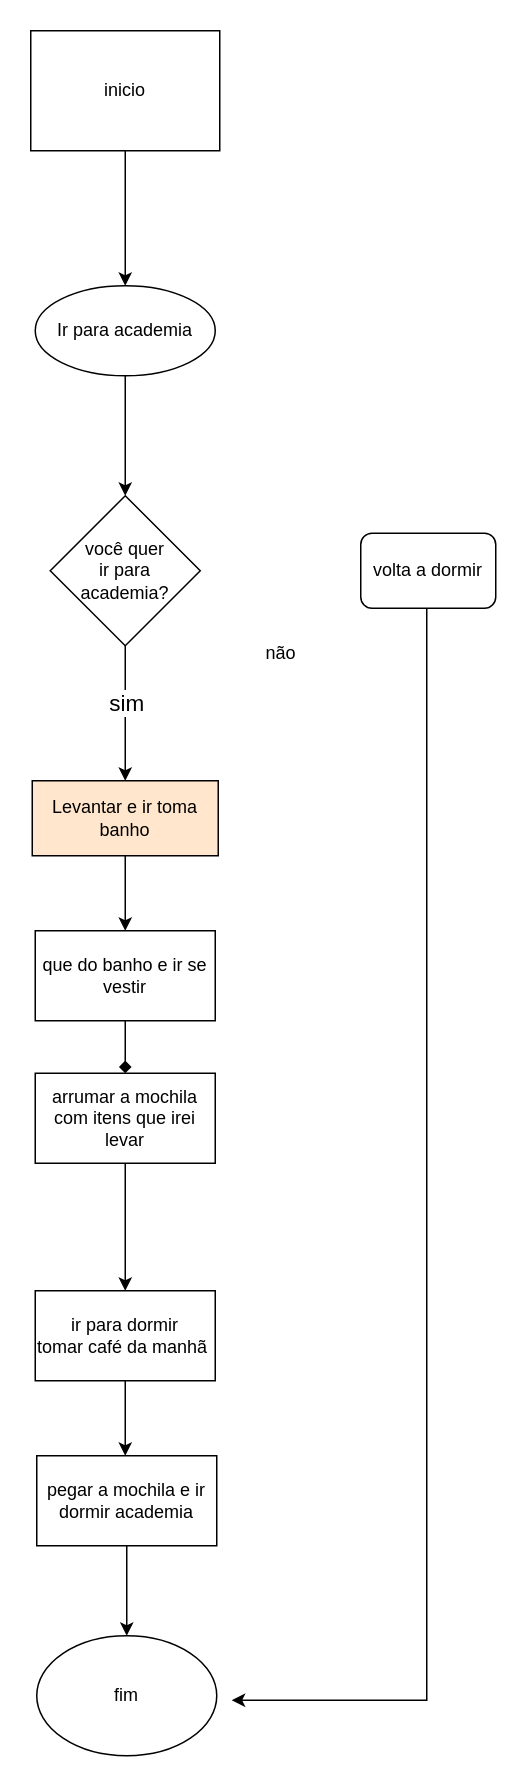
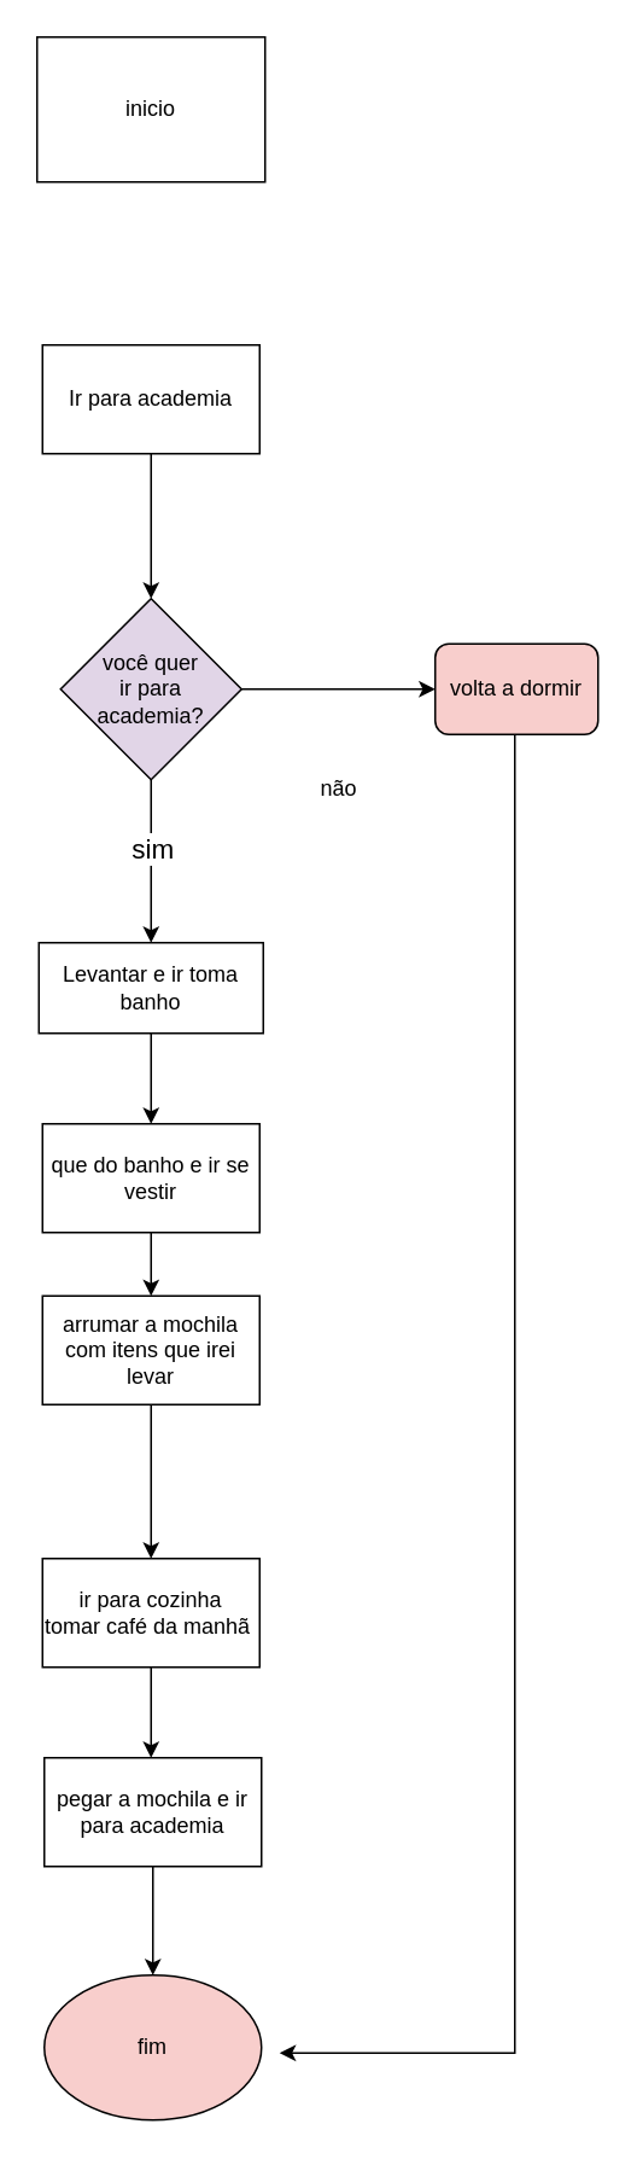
  <mxCell id="0" />
  <mxCell id="1" parent="0" />
  <mxCell id="2" style="edgeStyle=orthogonalEdgeStyle;rounded=0;orthogonalLoop=1;jettySize=auto;html=1;labelBackgroundColor=none;fontColor=default;" edge="1" parent="1"><mxGeometry relative="1" as="geometry"><mxPoint x="154" y="1133" as="targetPoint" /><mxPoint x="284" y="405" as="sourcePoint" /><Array as="points"><mxPoint x="284" y="1133" /></Array></mxGeometry></mxCell>
- <mxCell id="3" style="edgeStyle=orthogonalEdgeStyle;rounded=0;orthogonalLoop=1;jettySize=auto;html=1;entryX=0.5;entryY=0;entryDx=0;entryDy=0;labelBackgroundColor=none;fontColor=default;" edge="1" parent="1" source="4" target="6"><mxGeometry relative="1" as="geometry" /></mxCell>
  <mxCell id="4" value="inicio" style="whiteSpace=wrap;html=1;labelBackgroundColor=none;rounded=0;" vertex="1" parent="1"><mxGeometry x="20" y="20" width="126" height="80" as="geometry" /></mxCell>
  <mxCell id="5" style="edgeStyle=orthogonalEdgeStyle;rounded=0;orthogonalLoop=1;jettySize=auto;html=1;labelBackgroundColor=none;fontColor=default;" edge="1" parent="1" source="6"><mxGeometry relative="1" as="geometry"><mxPoint x="83" y="330" as="targetPoint" /></mxGeometry></mxCell>
- <mxCell id="6" value="Ir para academia" style="ellipse;whiteSpace=wrap;html=1;labelBackgroundColor=none;" vertex="1" parent="1"><mxGeometry x="23" y="190" width="120" height="60" as="geometry" /></mxCell>
+ <mxCell id="6" value="Ir para academia" style="rounded=0;whiteSpace=wrap;html=1;labelBackgroundColor=none;" vertex="1" parent="1"><mxGeometry x="23" y="190" width="120" height="60" as="geometry" /></mxCell>
  <mxCell id="7" style="edgeStyle=orthogonalEdgeStyle;rounded=0;orthogonalLoop=1;jettySize=auto;html=1;labelBackgroundColor=none;fontColor=default;" edge="1" parent="1" source="10"><mxGeometry relative="1" as="geometry"><mxPoint x="83" y="520" as="targetPoint" /><Array as="points"><mxPoint x="83" y="380" /></Array></mxGeometry></mxCell>
  <mxCell id="8" value="&lt;font style=&quot;font-size: 15px;&quot;&gt;sim&lt;/font&gt;" style="edgeLabel;html=1;align=center;verticalAlign=middle;resizable=0;points=[];labelBackgroundColor=default;" vertex="1" connectable="0" parent="7"><mxGeometry x="-0.181" relative="1" as="geometry"><mxPoint as="offset" /></mxGeometry></mxCell>
- <mxCell id="10" value="você quer &lt;br&gt;ir para &lt;br&gt;academia?" style="rhombus;whiteSpace=wrap;html=1;labelBackgroundColor=none;" vertex="1" parent="1"><mxGeometry x="33" y="330" width="100" height="100" as="geometry" /></mxCell>
+ <mxCell id="9" style="edgeStyle=orthogonalEdgeStyle;rounded=0;orthogonalLoop=1;jettySize=auto;html=1;" edge="1" parent="1" source="10" target="13"><mxGeometry relative="1" as="geometry" /></mxCell>
+ <mxCell id="10" value="você quer &lt;br&gt;ir para &lt;br&gt;academia?" style="rhombus;whiteSpace=wrap;html=1;labelBackgroundColor=none;fillColor=#e1d5e7;" vertex="1" parent="1"><mxGeometry x="33" y="330" width="100" height="100" as="geometry" /></mxCell>
  <mxCell id="11" style="edgeStyle=orthogonalEdgeStyle;rounded=0;orthogonalLoop=1;jettySize=auto;html=1;labelBackgroundColor=none;fontColor=default;" edge="1" parent="1" source="12"><mxGeometry relative="1" as="geometry"><mxPoint x="83" y="620" as="targetPoint" /></mxGeometry></mxCell>
- <mxCell id="12" value="&lt;p style=&quot;line-height:1.38;margin-top:0pt;margin-bottom:0pt;&quot; dir=&quot;ltr&quot;&gt;&lt;/p&gt;&lt;p style=&quot;line-height:1.38;margin-top:0pt;margin-bottom:0pt;&quot; dir=&quot;ltr&quot;&gt;&lt;/p&gt;&lt;p style=&quot;line-height:1.38;margin-top:0pt;margin-bottom:0pt;&quot; dir=&quot;ltr&quot;&gt;&lt;/p&gt;&lt;div&gt;&lt;/div&gt;&lt;span id=&quot;docs-internal-guid-9f0f1662-7fff-f04a-6785-770534e7af5a&quot;&gt;Levantar e ir toma banho&lt;br&gt;&lt;/span&gt;" style="rounded=0;whiteSpace=wrap;html=1;labelBackgroundColor=none;fillColor=#ffe6cc;" vertex="1" parent="1"><mxGeometry x="21" y="520" width="124" height="50" as="geometry" /></mxCell>
- <mxCell id="13" value="volta a dormir" style="rounded=1;whiteSpace=wrap;html=1;labelBackgroundColor=none;" vertex="1" parent="1"><mxGeometry x="240" y="355" width="90" height="50" as="geometry" /></mxCell>
- <mxCell id="14" style="edgeStyle=orthogonalEdgeStyle;rounded=0;orthogonalLoop=1;jettySize=auto;html=1;labelBackgroundColor=none;fontColor=default;endArrow=diamond;" edge="1" parent="1" source="15" target="17"><mxGeometry relative="1" as="geometry"><mxPoint x="83" y="740" as="targetPoint" /></mxGeometry></mxCell>
+ <mxCell id="12" value="&lt;p style=&quot;line-height:1.38;margin-top:0pt;margin-bottom:0pt;&quot; dir=&quot;ltr&quot;&gt;&lt;/p&gt;&lt;p style=&quot;line-height:1.38;margin-top:0pt;margin-bottom:0pt;&quot; dir=&quot;ltr&quot;&gt;&lt;/p&gt;&lt;p style=&quot;line-height:1.38;margin-top:0pt;margin-bottom:0pt;&quot; dir=&quot;ltr&quot;&gt;&lt;/p&gt;&lt;div&gt;&lt;/div&gt;&lt;span id=&quot;docs-internal-guid-9f0f1662-7fff-f04a-6785-770534e7af5a&quot;&gt;Levantar e ir toma banho&lt;br&gt;&lt;/span&gt;" style="rounded=0;whiteSpace=wrap;html=1;labelBackgroundColor=none;" vertex="1" parent="1"><mxGeometry x="21" y="520" width="124" height="50" as="geometry" /></mxCell>
+ <mxCell id="13" value="volta a dormir" style="rounded=1;whiteSpace=wrap;html=1;labelBackgroundColor=none;fillColor=#f8cecc;" vertex="1" parent="1"><mxGeometry x="240" y="355" width="90" height="50" as="geometry" /></mxCell>
+ <mxCell id="14" style="edgeStyle=orthogonalEdgeStyle;rounded=0;orthogonalLoop=1;jettySize=auto;html=1;labelBackgroundColor=none;fontColor=default;" edge="1" parent="1" source="15" target="17"><mxGeometry relative="1" as="geometry"><mxPoint x="83" y="740" as="targetPoint" /></mxGeometry></mxCell>
  <mxCell id="15" value="que do banho e ir se vestir" style="rounded=0;whiteSpace=wrap;html=1;labelBackgroundColor=none;" vertex="1" parent="1"><mxGeometry x="23" y="620" width="120" height="60" as="geometry" /></mxCell>
  <mxCell id="16" style="edgeStyle=orthogonalEdgeStyle;rounded=0;orthogonalLoop=1;jettySize=auto;html=1;labelBackgroundColor=none;fontColor=default;" edge="1" parent="1" source="17"><mxGeometry relative="1" as="geometry"><mxPoint x="83" y="860" as="targetPoint" /></mxGeometry></mxCell>
  <mxCell id="17" value="arrumar a mochila com itens que irei levar" style="rounded=0;whiteSpace=wrap;html=1;labelBackgroundColor=none;" vertex="1" parent="1"><mxGeometry x="23" y="715" width="120" height="60" as="geometry" /></mxCell>
  <mxCell id="18" style="edgeStyle=orthogonalEdgeStyle;rounded=0;orthogonalLoop=1;jettySize=auto;html=1;labelBackgroundColor=none;fontColor=default;" edge="1" parent="1" source="19"><mxGeometry relative="1" as="geometry"><mxPoint x="83" y="970" as="targetPoint" /></mxGeometry></mxCell>
- <mxCell id="19" value="&lt;font style=&quot;font-size: 12px;&quot;&gt;ir para dormir&lt;br&gt;tomar café da manhã&amp;nbsp;&lt;/font&gt;" style="rounded=0;whiteSpace=wrap;html=1;labelBackgroundColor=none;" vertex="1" parent="1"><mxGeometry x="23" y="860" width="120" height="60" as="geometry" /></mxCell>
+ <mxCell id="19" value="&lt;font style=&quot;font-size: 12px;&quot;&gt;ir para cozinha&lt;br&gt;tomar café da manhã&amp;nbsp;&lt;/font&gt;" style="rounded=0;whiteSpace=wrap;html=1;labelBackgroundColor=none;" vertex="1" parent="1"><mxGeometry x="23" y="860" width="120" height="60" as="geometry" /></mxCell>
  <mxCell id="20" style="edgeStyle=orthogonalEdgeStyle;rounded=0;orthogonalLoop=1;jettySize=auto;html=1;labelBackgroundColor=none;fontColor=default;" edge="1" parent="1" source="21"><mxGeometry relative="1" as="geometry"><mxPoint x="84" y="1090" as="targetPoint" /></mxGeometry></mxCell>
- <mxCell id="21" value="pegar a mochila e ir dormir academia" style="rounded=0;whiteSpace=wrap;html=1;labelBackgroundColor=none;" vertex="1" parent="1"><mxGeometry x="24" y="970" width="120" height="60" as="geometry" /></mxCell>
- <mxCell id="22" value="fim" style="ellipse;whiteSpace=wrap;html=1;labelBackgroundColor=none;" vertex="1" parent="1"><mxGeometry x="24" y="1090" width="120" height="80" as="geometry" /></mxCell>
+ <mxCell id="21" value="pegar a mochila e ir para academia" style="rounded=0;whiteSpace=wrap;html=1;labelBackgroundColor=none;" vertex="1" parent="1"><mxGeometry x="24" y="970" width="120" height="60" as="geometry" /></mxCell>
+ <mxCell id="22" value="fim" style="ellipse;whiteSpace=wrap;html=1;labelBackgroundColor=none;fillColor=#f8cecc;" vertex="1" parent="1"><mxGeometry x="24" y="1090" width="120" height="80" as="geometry" /></mxCell>
  <mxCell id="23" value="não" style="text;html=1;strokeColor=none;fillColor=default;align=center;verticalAlign=middle;whiteSpace=wrap;rounded=0;" vertex="1" parent="1"><mxGeometry x="170" y="427.5" width="34" height="15" as="geometry" /></mxCell>
